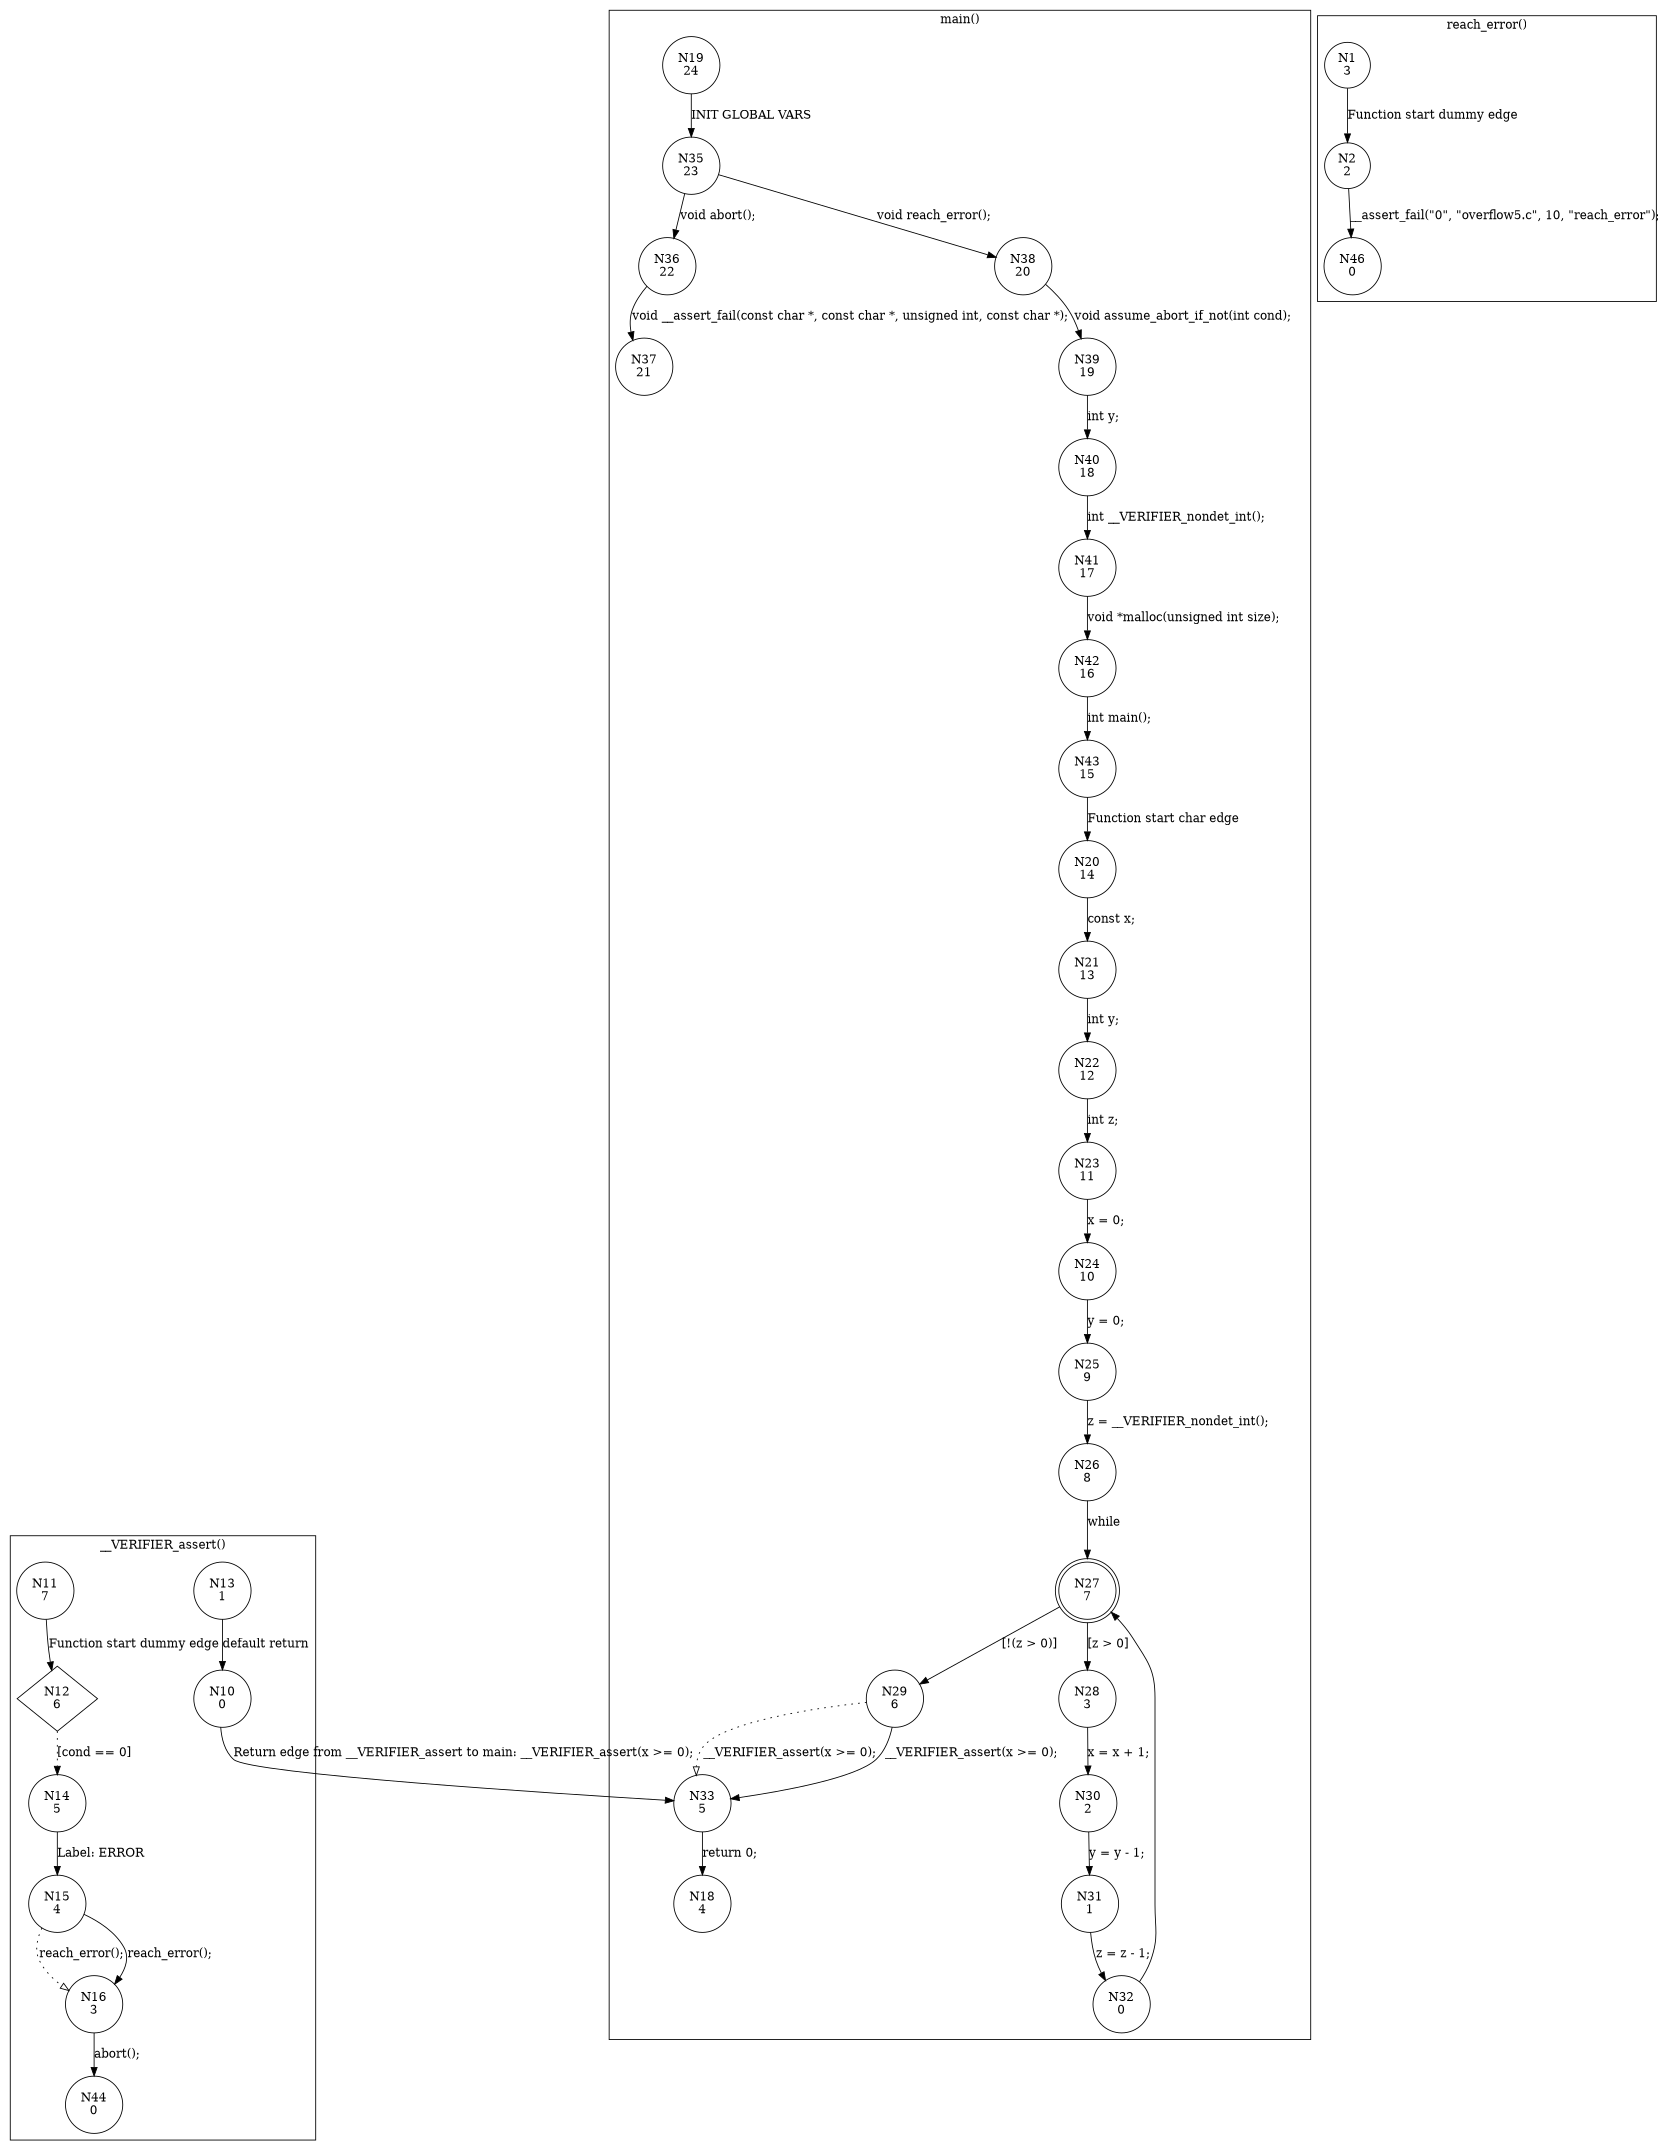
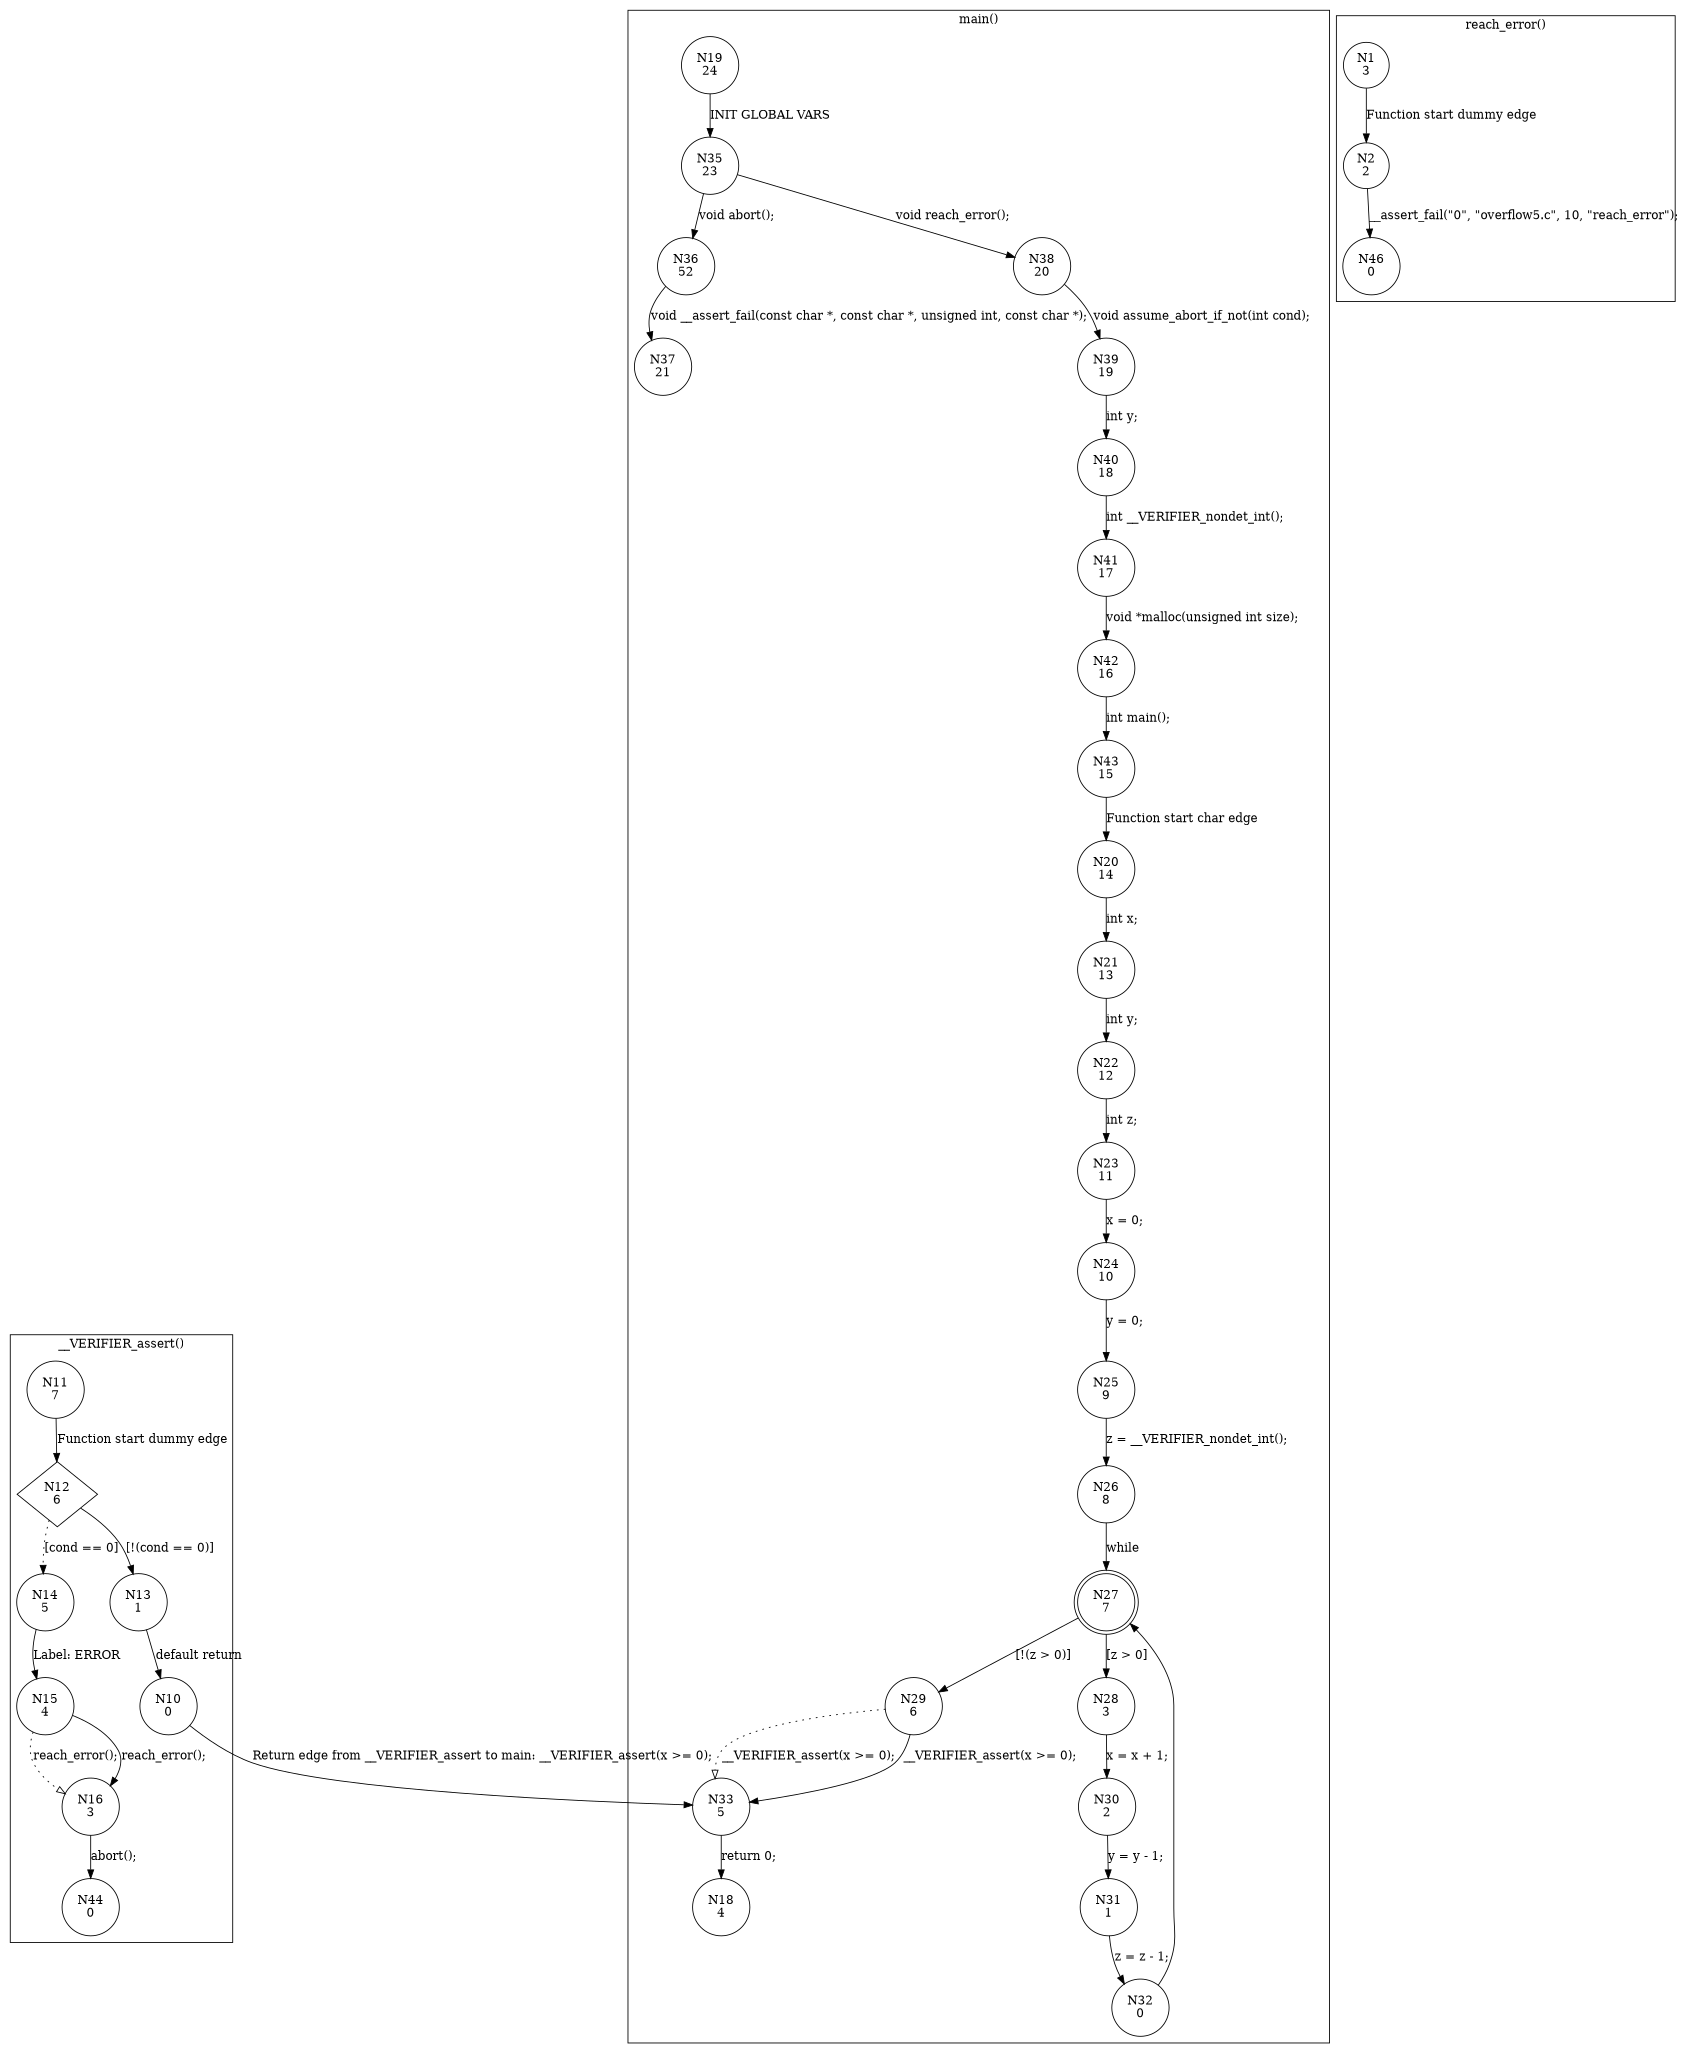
  digraph {
    node [shape=circle]
    n1 [label="N11\n7"]
    n2 [label="N12\n6" shape=diamond]
    n3 [label="N13\n1"]
    n4 [label="N14\n5"]
    n5 [label="N10\n0"]
    n6 [label="N15\n4"]
    n7 [label="N16\n3"]
    n8 [label="N44\n0"]
    n9 [label="N19\n24"]
    n10 [label="N35\n23"]
-   n11 [label="N36\n22"]
+   n11 [label="N36\n52"]
    n12 [label="N37\n21"]
    n13 [label="N38\n20"]
    n14 [label="N39\n19"]
    n15 [label="N40\n18"]
    n16 [label="N41\n17"]
    n17 [label="N42\n16"]
    n18 [label="N43\n15"]
    n19 [label="N20\n14"]
    n20 [label="N21\n13"]
    n21 [label="N22\n12"]
    n22 [label="N23\n11"]
    n23 [label="N24\n10"]
    n24 [label="N25\n9"]
    n25 [label="N26\n8"]
    n26 [label="N27\n7" shape=doublecircle]
    n27 [label="N29\n6"]
    n28 [label="N28\n3"]
    n29 [label="N33\n5"]
    n30 [label="N18\n4"]
    n31 [label="N30\n2"]
    n32 [label="N31\n1"]
    n33 [label="N32\n0"]
    n34 [label="N1\n3"]
    n35 [label="N2\n2"]
    n36 [label="N46\n0"]
    subgraph cluster_1 {
      label="__VERIFIER_assert()"
      n1
      n2
      n3
      n4
      n5
      n6
      n7
      n8
    }
    subgraph cluster_2 {
      label="assume_abort_if_not()"
    }
    subgraph cluster_3 {
      label="main()"
      n9
      n10
      n11
      n12
      n13
      n14
      n15
      n16
      n17
      n18
      n19
      n20
      n21
      n22
      n23
      n24
      n25
      n26
      n27
      n28
      n29
      n30
      n31
      n32
      n33
    }
    subgraph cluster_4 {
      label="reach_error()"
      n34
      n35
      n36
    }
    n1 -> n2 [label="Function start dummy edge"]
+   n2 -> n3 [label="[!(cond == 0)]"]
    n2 -> n4 [label="[cond == 0]" style=dotted]
    n3 -> n5 [label="default return"]
    n4 -> n6 [label="Label: ERROR"]
    n5 -> n29 [label="Return edge from __VERIFIER_assert to main: __VERIFIER_assert(x >= 0);"]
    n6 -> n7 [arrowhead=empty label="reach_error();" style=dotted]
    n6 -> n7 [label="reach_error();"]
    n7 -> n8 [label="abort();"]
    n9 -> n10 [label="INIT GLOBAL VARS"]
    n10 -> n11 [label="void abort();"]
    n10 -> n13 [label="void reach_error();"]
    n11 -> n12 [label="void __assert_fail(const char *, const char *, unsigned int, const char *);"]
    n13 -> n14 [label="void assume_abort_if_not(int cond);"]
    n14 -> n15 [label="int y;"]
    n15 -> n16 [label="int __VERIFIER_nondet_int();"]
    n16 -> n17 [label="void *malloc(unsigned int size);"]
    n17 -> n18 [label="int main();"]
    n18 -> n19 [label="Function start char edge"]
-   n19 -> n20 [label="const x;"]
+   n19 -> n20 [label="int x;"]
    n20 -> n21 [label="int y;"]
    n21 -> n22 [label="int z;"]
    n22 -> n23 [label="x = 0;"]
    n23 -> n24 [label="y = 0;"]
    n24 -> n25 [label="z = __VERIFIER_nondet_int();"]
    n25 -> n26 [label=while]
    n26 -> n27 [label="[!(z > 0)]"]
    n26 -> n28 [label="[z > 0]"]
    n27 -> n29 [arrowhead=empty label="__VERIFIER_assert(x >= 0);" style=dotted]
    n27 -> n29 [label="__VERIFIER_assert(x >= 0);"]
    n28 -> n31 [label="x = x + 1;"]
    n29 -> n30 [label="return 0;"]
    n31 -> n32 [label="y = y - 1;"]
    n32 -> n33 [label="z = z - 1;"]
    n33 -> n26
    n34 -> n35 [label="Function start dummy edge"]
    n35 -> n36 [label="__assert_fail(\"0\", \"overflow5.c\", 10, \"reach_error\");"]
  }
